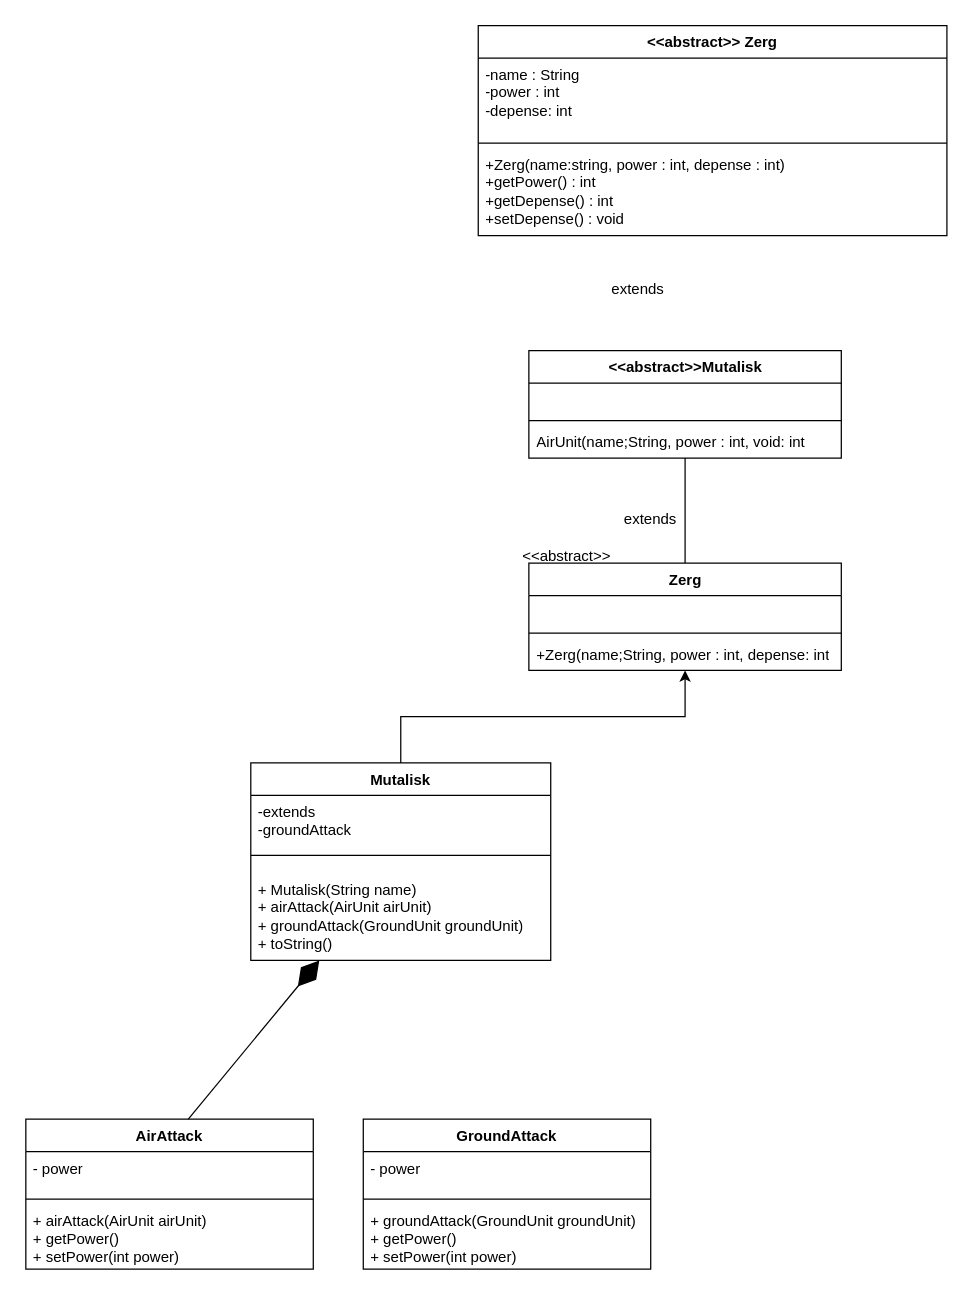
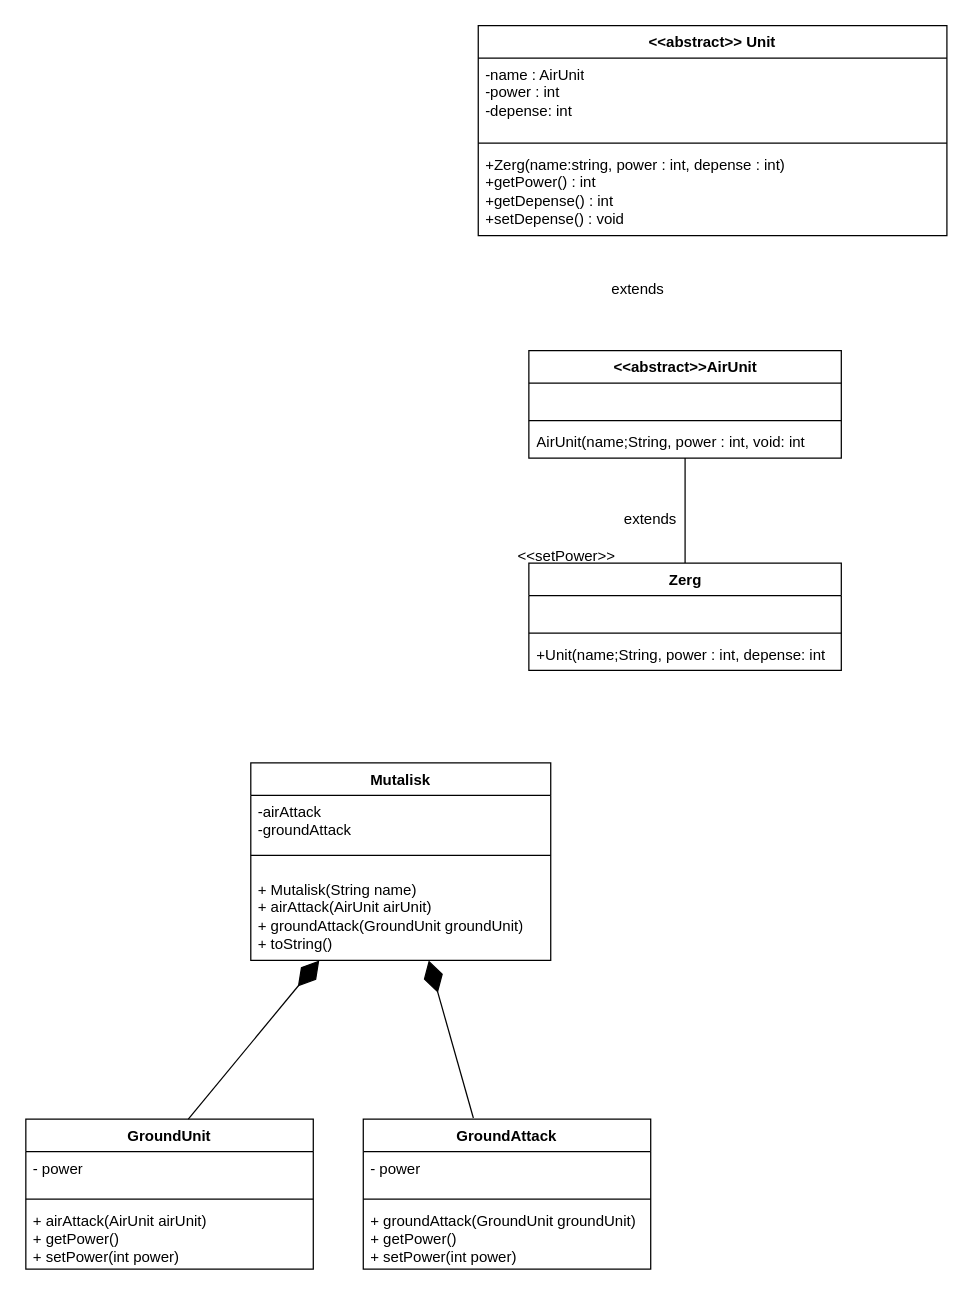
  <mxCell id="0" />
  <mxCell id="1" parent="0" />
- <mxCell id="2" value="AirAttack" style="swimlane;fontStyle=1;align=center;verticalAlign=top;childLayout=stackLayout;horizontal=1;startSize=26;horizontalStack=0;resizeParent=1;resizeParentMax=0;resizeLast=0;collapsible=1;marginBottom=0;whiteSpace=wrap;html=1;labelBackgroundColor=none;" vertex="1" parent="1"><mxGeometry x="20" y="895" width="230" height="120" as="geometry" /></mxCell>
+ <mxCell id="2" value="GroundUnit" style="swimlane;fontStyle=1;align=center;verticalAlign=top;childLayout=stackLayout;horizontal=1;startSize=26;horizontalStack=0;resizeParent=1;resizeParentMax=0;resizeLast=0;collapsible=1;marginBottom=0;whiteSpace=wrap;html=1;labelBackgroundColor=none;" vertex="1" parent="1"><mxGeometry x="20" y="895" width="230" height="120" as="geometry" /></mxCell>
  <mxCell id="3" value="- power&lt;br&gt;" style="text;strokeColor=none;fillColor=none;align=left;verticalAlign=top;spacingLeft=4;spacingRight=4;overflow=hidden;rotatable=0;points=[[0,0.5],[1,0.5]];portConstraint=eastwest;whiteSpace=wrap;html=1;labelBackgroundColor=none;" vertex="1" parent="2"><mxGeometry y="26" width="230" height="34" as="geometry" /></mxCell>
  <mxCell id="4" value="" style="line;strokeWidth=1;fillColor=none;align=left;verticalAlign=middle;spacingTop=-1;spacingLeft=3;spacingRight=3;rotatable=0;labelPosition=right;points=[];portConstraint=eastwest;labelBackgroundColor=none;" vertex="1" parent="2"><mxGeometry y="60" width="230" height="8" as="geometry" /></mxCell>
  <mxCell id="5" value="+ airAttack(AirUnit airUnit)&lt;br&gt;+ getPower()&lt;br&gt;+ setPower(int power)" style="text;strokeColor=none;fillColor=none;align=left;verticalAlign=top;spacingLeft=4;spacingRight=4;overflow=hidden;rotatable=0;points=[[0,0.5],[1,0.5]];portConstraint=eastwest;whiteSpace=wrap;html=1;labelBackgroundColor=none;" vertex="1" parent="2"><mxGeometry y="68" width="230" height="52" as="geometry" /></mxCell>
  <mxCell id="6" value="GroundAttack" style="swimlane;fontStyle=1;align=center;verticalAlign=top;childLayout=stackLayout;horizontal=1;startSize=26;horizontalStack=0;resizeParent=1;resizeParentMax=0;resizeLast=0;collapsible=1;marginBottom=0;whiteSpace=wrap;html=1;labelBackgroundColor=none;" vertex="1" parent="1"><mxGeometry x="290" y="895" width="230" height="120" as="geometry" /></mxCell>
  <mxCell id="7" value="- power&lt;br&gt;" style="text;strokeColor=none;fillColor=none;align=left;verticalAlign=top;spacingLeft=4;spacingRight=4;overflow=hidden;rotatable=0;points=[[0,0.5],[1,0.5]];portConstraint=eastwest;whiteSpace=wrap;html=1;labelBackgroundColor=none;" vertex="1" parent="6"><mxGeometry y="26" width="230" height="34" as="geometry" /></mxCell>
  <mxCell id="8" value="" style="line;strokeWidth=1;fillColor=none;align=left;verticalAlign=middle;spacingTop=-1;spacingLeft=3;spacingRight=3;rotatable=0;labelPosition=right;points=[];portConstraint=eastwest;labelBackgroundColor=none;" vertex="1" parent="6"><mxGeometry y="60" width="230" height="8" as="geometry" /></mxCell>
  <mxCell id="9" value="+ groundAttack(GroundUnit groundUnit)&lt;br&gt;+ getPower()&lt;br&gt;+ setPower(int power)" style="text;strokeColor=none;fillColor=none;align=left;verticalAlign=top;spacingLeft=4;spacingRight=4;overflow=hidden;rotatable=0;points=[[0,0.5],[1,0.5]];portConstraint=eastwest;whiteSpace=wrap;html=1;labelBackgroundColor=none;" vertex="1" parent="6"><mxGeometry y="68" width="230" height="52" as="geometry" /></mxCell>
- <mxCell id="10" value="&amp;lt;&amp;lt;abstract&amp;gt;&amp;gt; Zerg" style="swimlane;fontStyle=1;align=center;verticalAlign=top;childLayout=stackLayout;horizontal=1;startSize=26;horizontalStack=0;resizeParent=1;resizeParentMax=0;resizeLast=0;collapsible=1;marginBottom=0;whiteSpace=wrap;html=1;labelBackgroundColor=none;" vertex="1" parent="1"><mxGeometry x="382" y="20" width="375" height="168" as="geometry" /></mxCell>
- <mxCell id="11" value="-name : String&lt;br&gt;-power : int&lt;br&gt;-depense: int" style="text;strokeColor=none;fillColor=none;align=left;verticalAlign=top;spacingLeft=4;spacingRight=4;overflow=hidden;rotatable=0;points=[[0,0.5],[1,0.5]];portConstraint=eastwest;whiteSpace=wrap;html=1;labelBackgroundColor=none;" vertex="1" parent="10"><mxGeometry y="26" width="375" height="64" as="geometry" /></mxCell>
+ <mxCell id="10" value="&amp;lt;&amp;lt;abstract&amp;gt;&amp;gt; Unit" style="swimlane;fontStyle=1;align=center;verticalAlign=top;childLayout=stackLayout;horizontal=1;startSize=26;horizontalStack=0;resizeParent=1;resizeParentMax=0;resizeLast=0;collapsible=1;marginBottom=0;whiteSpace=wrap;html=1;labelBackgroundColor=none;" vertex="1" parent="1"><mxGeometry x="382" y="20" width="375" height="168" as="geometry" /></mxCell>
+ <mxCell id="11" value="-name : AirUnit&lt;br&gt;-power : int&lt;br&gt;-depense: int" style="text;strokeColor=none;fillColor=none;align=left;verticalAlign=top;spacingLeft=4;spacingRight=4;overflow=hidden;rotatable=0;points=[[0,0.5],[1,0.5]];portConstraint=eastwest;whiteSpace=wrap;html=1;labelBackgroundColor=none;" vertex="1" parent="10"><mxGeometry y="26" width="375" height="64" as="geometry" /></mxCell>
  <mxCell id="12" value="" style="line;strokeWidth=1;fillColor=none;align=left;verticalAlign=middle;spacingTop=-1;spacingLeft=3;spacingRight=3;rotatable=0;labelPosition=right;points=[];portConstraint=eastwest;labelBackgroundColor=none;" vertex="1" parent="10"><mxGeometry y="90" width="375" height="8" as="geometry" /></mxCell>
  <mxCell id="13" value="+Zerg(name:string, power : int, depense : int)&lt;br&gt;+getPower() : int&lt;br&gt;+getDepense() : int&lt;br&gt;+setDepense() : void" style="text;strokeColor=none;fillColor=none;align=left;verticalAlign=top;spacingLeft=4;spacingRight=4;overflow=hidden;rotatable=0;points=[[0,0.5],[1,0.5]];portConstraint=eastwest;whiteSpace=wrap;html=1;labelBackgroundColor=none;" vertex="1" parent="10"><mxGeometry y="98" width="375" height="70" as="geometry" /></mxCell>
- <mxCell id="14" style="edgeStyle=orthogonalEdgeStyle;rounded=0;orthogonalLoop=1;jettySize=auto;html=1;labelBackgroundColor=none;fontColor=default;" edge="1" parent="1" source="15" target="27"><mxGeometry relative="1" as="geometry" /></mxCell>
  <mxCell id="15" value="Mutalisk" style="swimlane;fontStyle=1;align=center;verticalAlign=top;childLayout=stackLayout;horizontal=1;startSize=26;horizontalStack=0;resizeParent=1;resizeParentMax=0;resizeLast=0;collapsible=1;marginBottom=0;whiteSpace=wrap;html=1;labelBackgroundColor=none;" vertex="1" parent="1"><mxGeometry x="200" y="610" width="240" height="158" as="geometry" /></mxCell>
- <mxCell id="16" value="-extends&lt;br&gt;-groundAttack" style="text;strokeColor=none;fillColor=none;align=left;verticalAlign=top;spacingLeft=4;spacingRight=4;overflow=hidden;rotatable=0;points=[[0,0.5],[1,0.5]];portConstraint=eastwest;whiteSpace=wrap;html=1;labelBackgroundColor=none;" vertex="1" parent="15"><mxGeometry y="26" width="240" height="34" as="geometry" /></mxCell>
+ <mxCell id="16" value="-airAttack&lt;br&gt;-groundAttack" style="text;strokeColor=none;fillColor=none;align=left;verticalAlign=top;spacingLeft=4;spacingRight=4;overflow=hidden;rotatable=0;points=[[0,0.5],[1,0.5]];portConstraint=eastwest;whiteSpace=wrap;html=1;labelBackgroundColor=none;" vertex="1" parent="15"><mxGeometry y="26" width="240" height="34" as="geometry" /></mxCell>
  <mxCell id="17" value="" style="line;strokeWidth=1;fillColor=none;align=left;verticalAlign=middle;spacingTop=-1;spacingLeft=3;spacingRight=3;rotatable=0;labelPosition=right;points=[];portConstraint=eastwest;labelBackgroundColor=none;" vertex="1" parent="15"><mxGeometry y="60" width="240" height="28" as="geometry" /></mxCell>
  <mxCell id="18" value="+ Mutalisk(String name)&lt;br&gt;+ airAttack(AirUnit airUnit)&lt;br&gt;+ groundAttack(GroundUnit groundUnit)&lt;br&gt;+ toString()" style="text;strokeColor=none;fillColor=none;align=left;verticalAlign=top;spacingLeft=4;spacingRight=4;overflow=hidden;rotatable=0;points=[[0,0.5],[1,0.5]];portConstraint=eastwest;whiteSpace=wrap;html=1;labelBackgroundColor=none;" vertex="1" parent="15"><mxGeometry y="88" width="240" height="70" as="geometry" /></mxCell>
  <mxCell id="19" value="" style="endArrow=diamondThin;endFill=1;endSize=24;html=1;rounded=0;labelBackgroundColor=none;fontColor=default;" edge="1" parent="1" target="15"><mxGeometry width="160" relative="1" as="geometry"><mxPoint x="149.997" y="895" as="sourcePoint" /><mxPoint x="219.895" y="793" as="targetPoint" /></mxGeometry></mxCell>
+ <mxCell id="20" value="" style="endArrow=diamondThin;endFill=1;endSize=24;html=1;rounded=0;exitX=0.383;exitY=-0.008;exitDx=0;exitDy=0;exitPerimeter=0;labelBackgroundColor=none;fontColor=default;" edge="1" parent="1" source="6" target="15"><mxGeometry width="160" relative="1" as="geometry"><mxPoint x="309.997" y="895" as="sourcePoint" /><mxPoint x="379.895" y="793" as="targetPoint" /></mxGeometry></mxCell>
  <mxCell id="21" value="extends" style="text;html=1;strokeColor=none;fillColor=none;align=center;verticalAlign=middle;whiteSpace=wrap;rounded=0;labelBackgroundColor=none;" vertex="1" parent="1"><mxGeometry x="480" y="216" width="60" height="30" as="geometry" /></mxCell>
- <mxCell id="22" value="&amp;lt;&amp;lt;abstract&amp;gt;&amp;gt;Mutalisk" style="swimlane;fontStyle=1;align=center;verticalAlign=top;childLayout=stackLayout;horizontal=1;startSize=26;horizontalStack=0;resizeParent=1;resizeParentMax=0;resizeLast=0;collapsible=1;marginBottom=0;whiteSpace=wrap;html=1;labelBackgroundColor=none;" vertex="1" parent="1"><mxGeometry x="422.5" y="280" width="250" height="86" as="geometry" /></mxCell>
+ <mxCell id="22" value="&amp;lt;&amp;lt;abstract&amp;gt;&amp;gt;AirUnit" style="swimlane;fontStyle=1;align=center;verticalAlign=top;childLayout=stackLayout;horizontal=1;startSize=26;horizontalStack=0;resizeParent=1;resizeParentMax=0;resizeLast=0;collapsible=1;marginBottom=0;whiteSpace=wrap;html=1;labelBackgroundColor=none;" vertex="1" parent="1"><mxGeometry x="422.5" y="280" width="250" height="86" as="geometry" /></mxCell>
  <mxCell id="23" value="&amp;nbsp;" style="text;strokeColor=none;fillColor=none;align=left;verticalAlign=top;spacingLeft=4;spacingRight=4;overflow=hidden;rotatable=0;points=[[0,0.5],[1,0.5]];portConstraint=eastwest;whiteSpace=wrap;html=1;labelBackgroundColor=none;" vertex="1" parent="22"><mxGeometry y="26" width="250" height="26" as="geometry" /></mxCell>
  <mxCell id="24" value="" style="line;strokeWidth=1;fillColor=none;align=left;verticalAlign=middle;spacingTop=-1;spacingLeft=3;spacingRight=3;rotatable=0;labelPosition=right;points=[];portConstraint=eastwest;labelBackgroundColor=none;" vertex="1" parent="22"><mxGeometry y="52" width="250" height="8" as="geometry" /></mxCell>
  <mxCell id="25" value="AirUnit(name;String, power : int, void: int" style="text;strokeColor=none;fillColor=none;align=left;verticalAlign=top;spacingLeft=4;spacingRight=4;overflow=hidden;rotatable=0;points=[[0,0.5],[1,0.5]];portConstraint=eastwest;whiteSpace=wrap;html=1;labelBackgroundColor=none;" vertex="1" parent="22"><mxGeometry y="60" width="250" height="26" as="geometry" /></mxCell>
  <mxCell id="26" style="edgeStyle=orthogonalEdgeStyle;rounded=0;orthogonalLoop=1;jettySize=auto;html=1;exitX=0.5;exitY=0;exitDx=0;exitDy=0;labelBackgroundColor=none;fontColor=default;endArrow=none;" edge="1" parent="1" source="27" target="22"><mxGeometry relative="1" as="geometry" /></mxCell>
  <mxCell id="27" value="Zerg" style="swimlane;fontStyle=1;align=center;verticalAlign=top;childLayout=stackLayout;horizontal=1;startSize=26;horizontalStack=0;resizeParent=1;resizeParentMax=0;resizeLast=0;collapsible=1;marginBottom=0;whiteSpace=wrap;html=1;labelBackgroundColor=none;" vertex="1" parent="1"><mxGeometry x="422.5" y="450" width="250" height="86" as="geometry" /></mxCell>
  <mxCell id="28" value="&amp;nbsp;" style="text;strokeColor=none;fillColor=none;align=left;verticalAlign=top;spacingLeft=4;spacingRight=4;overflow=hidden;rotatable=0;points=[[0,0.5],[1,0.5]];portConstraint=eastwest;whiteSpace=wrap;html=1;labelBackgroundColor=none;" vertex="1" parent="27"><mxGeometry y="26" width="250" height="26" as="geometry" /></mxCell>
  <mxCell id="29" value="" style="line;strokeWidth=1;fillColor=none;align=left;verticalAlign=middle;spacingTop=-1;spacingLeft=3;spacingRight=3;rotatable=0;labelPosition=right;points=[];portConstraint=eastwest;labelBackgroundColor=none;" vertex="1" parent="27"><mxGeometry y="52" width="250" height="8" as="geometry" /></mxCell>
- <mxCell id="30" value="+Zerg(name;String, power : int, depense: int" style="text;strokeColor=none;fillColor=none;align=left;verticalAlign=top;spacingLeft=4;spacingRight=4;overflow=hidden;rotatable=0;points=[[0,0.5],[1,0.5]];portConstraint=eastwest;whiteSpace=wrap;html=1;labelBackgroundColor=none;" vertex="1" parent="27"><mxGeometry y="60" width="250" height="26" as="geometry" /></mxCell>
- <mxCell id="31" value="&amp;lt;&amp;lt;abstract&amp;gt;&amp;gt;" style="text;html=1;strokeColor=none;fillColor=none;align=center;verticalAlign=middle;whiteSpace=wrap;rounded=0;labelBackgroundColor=none;" vertex="1" parent="1"><mxGeometry x="422.5" y="430" width="60" height="30" as="geometry" /></mxCell>
+ <mxCell id="30" value="+Unit(name;String, power : int, depense: int" style="text;strokeColor=none;fillColor=none;align=left;verticalAlign=top;spacingLeft=4;spacingRight=4;overflow=hidden;rotatable=0;points=[[0,0.5],[1,0.5]];portConstraint=eastwest;whiteSpace=wrap;html=1;labelBackgroundColor=none;" vertex="1" parent="27"><mxGeometry y="60" width="250" height="26" as="geometry" /></mxCell>
+ <mxCell id="31" value="&amp;lt;&amp;lt;setPower&amp;gt;&amp;gt;" style="text;html=1;strokeColor=none;fillColor=none;align=center;verticalAlign=middle;whiteSpace=wrap;rounded=0;labelBackgroundColor=none;" vertex="1" parent="1"><mxGeometry x="422.5" y="430" width="60" height="30" as="geometry" /></mxCell>
  <mxCell id="32" value="extends" style="text;html=1;strokeColor=none;fillColor=none;align=center;verticalAlign=middle;whiteSpace=wrap;rounded=0;labelBackgroundColor=none;" vertex="1" parent="1"><mxGeometry x="490" y="400" width="60" height="30" as="geometry" /></mxCell>
